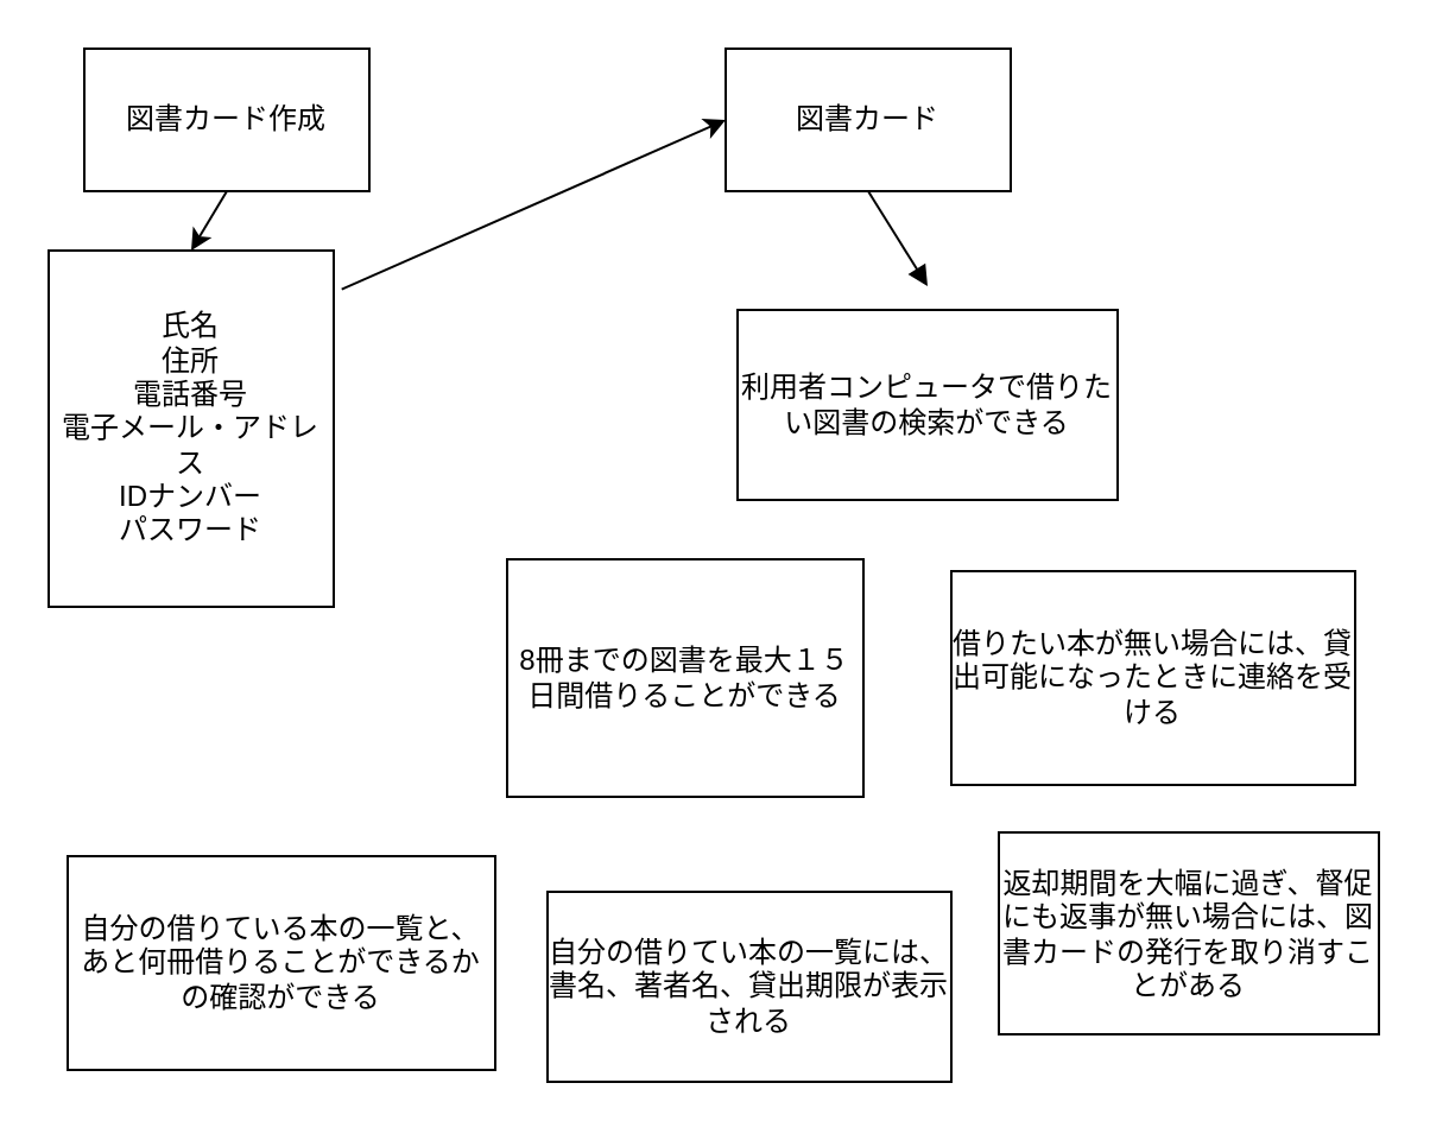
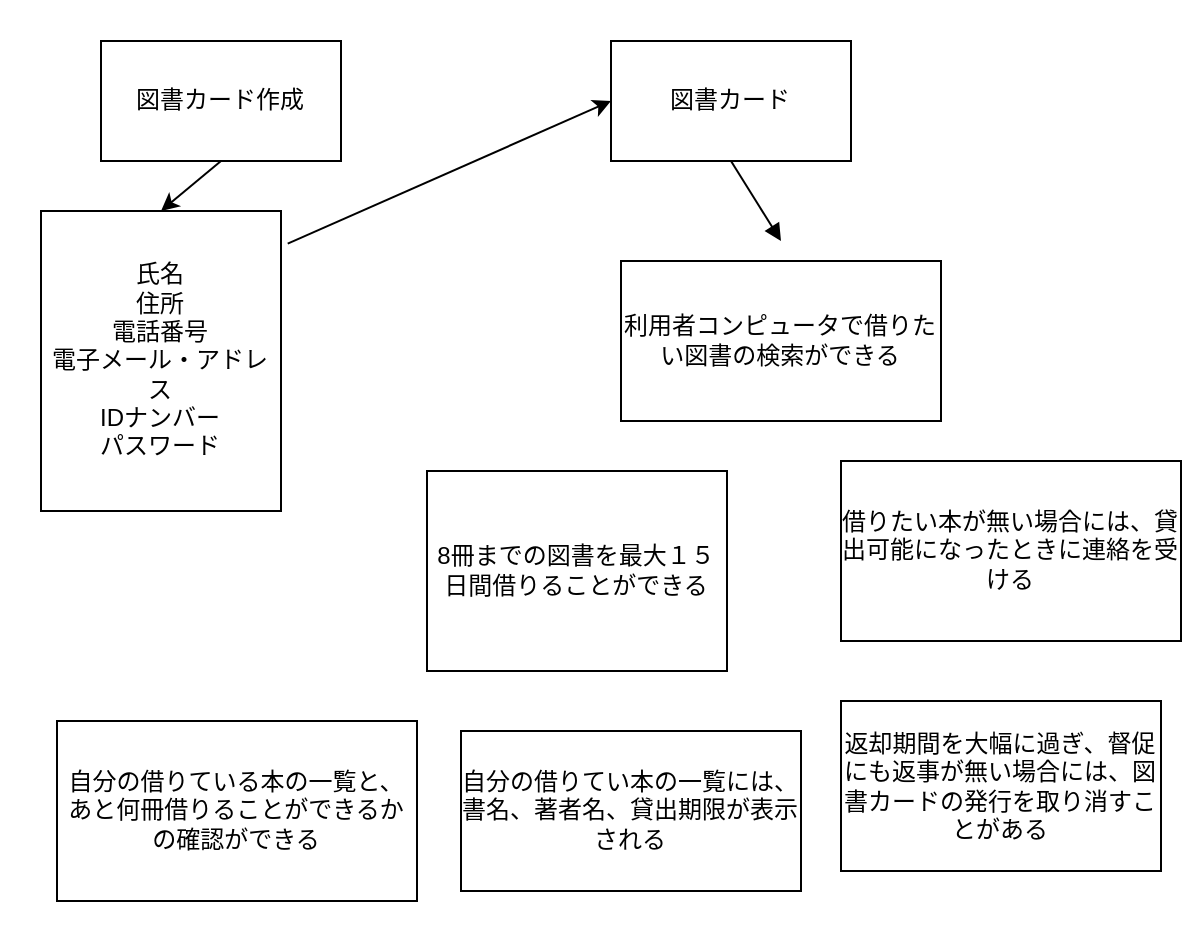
  <mxCell id="0" />
  <mxCell id="1" parent="0" />
  <mxCell id="2" value="図書カード" style="rounded=0;whiteSpace=wrap;html=1;" parent="1" vertex="1"><mxGeometry x="305" y="20" width="120" height="60" as="geometry" /></mxCell>
  <mxCell id="3" value="" style="html=1;verticalAlign=bottom;endArrow=block;curved=0;rounded=0;exitX=0.5;exitY=1;exitDx=0;exitDy=0;" parent="1" source="2" edge="1"><mxGeometry width="80" relative="1" as="geometry"><mxPoint x="270" y="240" as="sourcePoint" /><mxPoint x="390" y="120" as="targetPoint" /></mxGeometry></mxCell>
- <mxCell id="4" value="図書カード作成" style="rounded=0;whiteSpace=wrap;html=1;" parent="1" vertex="1"><mxGeometry x="35" y="20" width="120" height="60" as="geometry" /></mxCell>
+ <mxCell id="4" value="図書カード作成" style="rounded=0;whiteSpace=wrap;html=1;" parent="1" vertex="1"><mxGeometry x="50" y="20" width="120" height="60" as="geometry" /></mxCell>
  <mxCell id="5" value="" style="endArrow=classic;html=1;rounded=0;exitX=0.5;exitY=1;exitDx=0;exitDy=0;entryX=0.5;entryY=0;entryDx=0;entryDy=0;" parent="1" source="4" target="6" edge="1"><mxGeometry width="50" height="50" relative="1" as="geometry"><mxPoint x="290" y="260" as="sourcePoint" /><mxPoint x="110" y="130" as="targetPoint" /></mxGeometry></mxCell>
  <mxCell id="6" value="氏名&lt;div&gt;住所&lt;/div&gt;&lt;div&gt;電話番号&lt;/div&gt;&lt;div&gt;電子メール・アドレス&lt;/div&gt;&lt;div&gt;IDナンバー&lt;/div&gt;&lt;div&gt;パスワード&lt;/div&gt;" style="rounded=0;whiteSpace=wrap;html=1;" parent="1" vertex="1"><mxGeometry x="20" y="105" width="120" height="150" as="geometry" /></mxCell>
  <mxCell id="7" value="" style="endArrow=classic;html=1;rounded=0;exitX=1.028;exitY=0.109;exitDx=0;exitDy=0;entryX=0;entryY=0.5;entryDx=0;entryDy=0;exitPerimeter=0;" parent="1" source="6" target="2" edge="1"><mxGeometry width="50" height="50" relative="1" as="geometry"><mxPoint x="290" y="260" as="sourcePoint" /><mxPoint x="340" y="210" as="targetPoint" /></mxGeometry></mxCell>
  <mxCell id="8" value="利用者コンピュータで借りたい図書の検索ができる" style="rounded=0;whiteSpace=wrap;html=1;" parent="1" vertex="1"><mxGeometry x="310" y="130" width="160" height="80" as="geometry" /></mxCell>
  <mxCell id="9" value="8冊までの図書を最大１５日間借りることができる" style="rounded=0;whiteSpace=wrap;html=1;" parent="1" vertex="1"><mxGeometry x="213" y="235" width="150" height="100" as="geometry" /></mxCell>
- <mxCell id="10" value="借りたい本が無い場合には、貸出可能になったときに連絡を受ける" style="rounded=0;whiteSpace=wrap;html=1;" parent="1" vertex="1"><mxGeometry x="400" y="240" width="170" height="90" as="geometry" /></mxCell>
+ <mxCell id="10" value="借りたい本が無い場合には、貸出可能になったときに連絡を受ける" style="rounded=0;whiteSpace=wrap;html=1;" parent="1" vertex="1"><mxGeometry x="420" y="230" width="170" height="90" as="geometry" /></mxCell>
  <mxCell id="11" value="自分の借りている本の一覧と、あと何冊借りることができるかの確認ができる" style="rounded=0;whiteSpace=wrap;html=1;" parent="1" vertex="1"><mxGeometry x="28" y="360" width="180" height="90" as="geometry" /></mxCell>
- <mxCell id="12" value="自分の借りてい本の一覧には、書名、著者名、貸出期限が表示される" style="rounded=0;whiteSpace=wrap;html=1;" parent="1" vertex="1"><mxGeometry x="230" y="375" width="170" height="80" as="geometry" /></mxCell>
+ <mxCell id="12" value="自分の借りてい本の一覧には、書名、著者名、貸出期限が表示される" style="rounded=0;whiteSpace=wrap;html=1;" parent="1" vertex="1"><mxGeometry x="230" y="365" width="170" height="80" as="geometry" /></mxCell>
  <mxCell id="13" value="返却期間を大幅に過ぎ、督促にも返事が無い場合には、図書カードの発行を取り消すことがある" style="rounded=0;whiteSpace=wrap;html=1;" parent="1" vertex="1"><mxGeometry x="420" y="350" width="160" height="85" as="geometry" /></mxCell>
